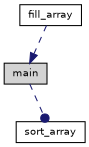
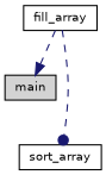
  digraph {
    rankdir=TB
    node [color=black fillcolor=white fontname=Helvetica fontsize=10 shape=record style=filled]
    edge [color=midnightblue fontname=Helvetica fontsize=10 labelfontname=Helvetica labelfontsize=10 style=dashed]
    n1 [fillcolor=lightgrey fontcolor=black height=0.2 label=main width=0.4]
    n2 [height=0.2 label=sort_array width=0.4]
    n3 [height=0.2 label=fill_array width=0.4]
-   n1 -> n2 [arrowhead=dot]
+   n3 -> n2 [arrowhead=dot]
    n3 -> n1 [arrowhead=normal]
  }
